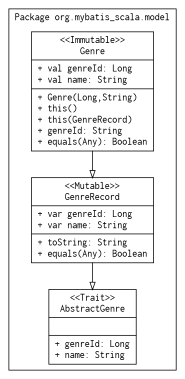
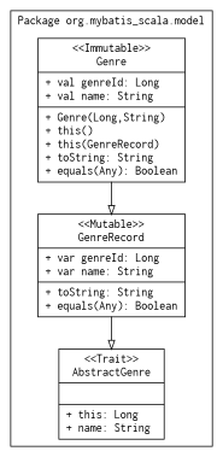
  digraph {
    fontname=Courier
    node [fontname=Courier shape=record]
    edge [arrowhead=empty]
-   n1 [label="{\<\<Trait\>\>\nAbstractGenre|  | + genreId: Long\l+ name: String\l}"]
+   n1 [label="{\<\<Trait\>\>\nAbstractGenre|  | + this: Long\l+ name: String\l}"]
    n2 [label="{\<\<Mutable\>\>\nGenreRecord| + var genreId: Long\l+ var name: String\l|+ toString: String\l+ equals(Any): Boolean\l }"]
-   n3 [label="{\<\<Immutable\>\>\nGenre| + val genreId: Long\l+ val name: String\l|+ Genre(Long,String)\l+ this()\l+ this(GenreRecord)\l+ genreId: String\l+ equals(Any): Boolean\l }"]
+   n3 [label="{\<\<Immutable\>\>\nGenre| + val genreId: Long\l+ val name: String\l|+ Genre(Long,String)\l+ this()\l+ this(GenreRecord)\l+ toString: String\l+ equals(Any): Boolean\l }"]
    subgraph cluster_1 {
      label="Package org.mybatis_scala.model"
      labeljust=l
      n1
      n2
      n3
    }
    n2 -> n1
    n3 -> n2
  }
